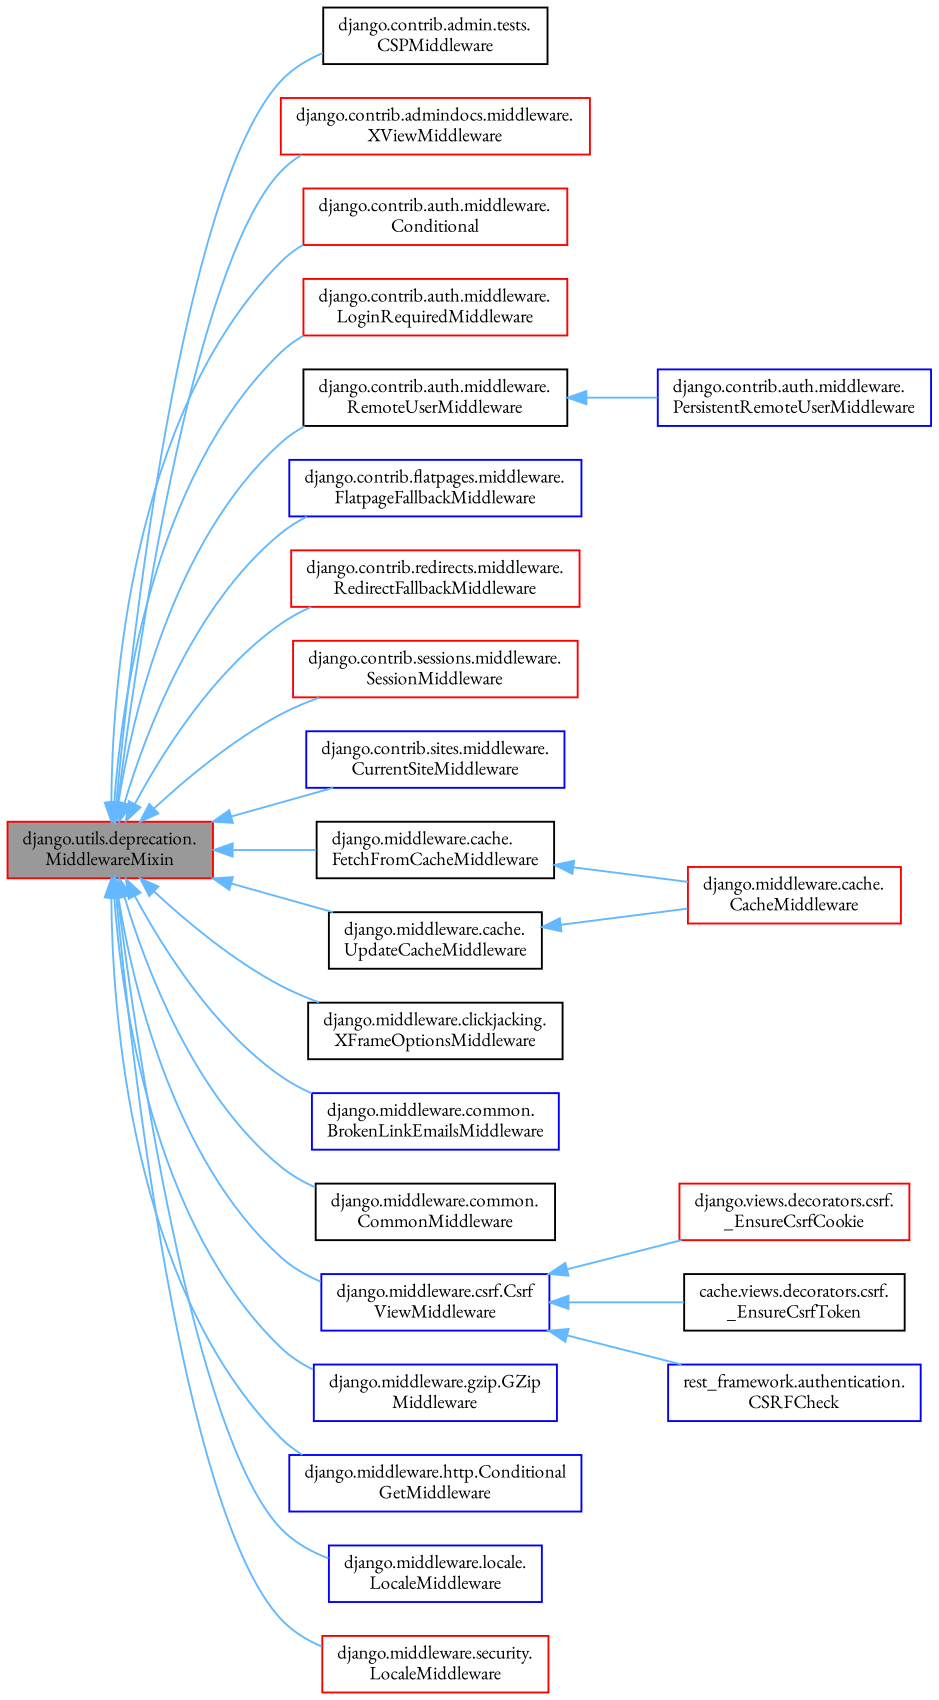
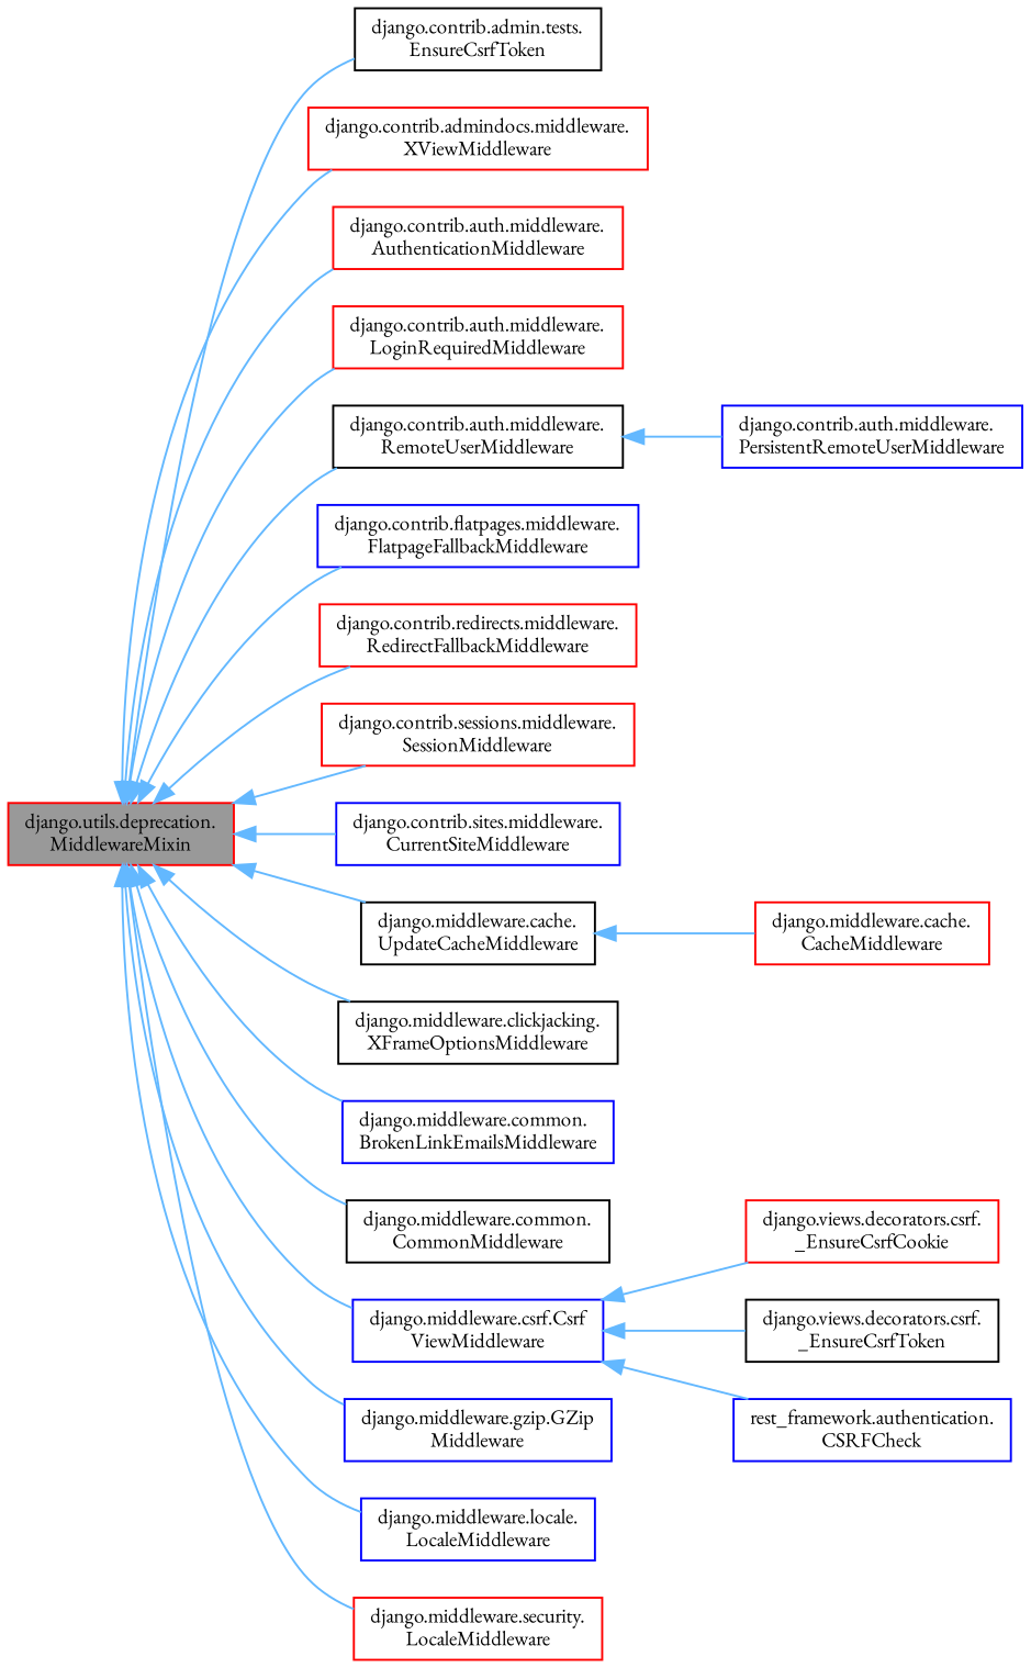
  digraph {
    fontname="EB Garamond"
    rankdir=LR
    node [color=red fillcolor=white fontname="EB Garamond" fontsize=10 shape=box style=filled]
    edge [color=steelblue1 dir=back fontname="EB Garamond" fontsize=10 labelfontname=Helvetica labelfontsize=10 style=solid]
    n1 [fillcolor=grey60 fontcolor=black height=0.2 label="django.utils.deprecation.\lMiddlewareMixin" width=0.4]
-   n2 [color=black height=0.2 label="django.contrib.admin.tests.\lCSPMiddleware" width=0.4]
+   n2 [color=black height=0.2 label="django.contrib.admin.tests.\lEnsureCsrfToken" width=0.4]
    n3 [height=0.2 label="django.contrib.admindocs.middleware.\lXViewMiddleware" width=0.4]
-   n4 [height=0.2 label="django.contrib.auth.middleware.\lConditional" width=0.4]
+   n4 [height=0.2 label="django.contrib.auth.middleware.\lAuthenticationMiddleware" width=0.4]
    n5 [height=0.2 label="django.contrib.auth.middleware.\lLoginRequiredMiddleware" width=0.4]
    n6 [color=black height=0.2 label="django.contrib.auth.middleware.\lRemoteUserMiddleware" width=0.4]
    n7 [color=blue height=0.2 label="django.contrib.flatpages.middleware.\lFlatpageFallbackMiddleware" width=0.4]
    n8 [height=0.2 label="django.contrib.redirects.middleware.\lRedirectFallbackMiddleware" width=0.4]
    n9 [height=0.2 label="django.contrib.sessions.middleware.\lSessionMiddleware" width=0.4]
    n10 [color=blue height=0.2 label="django.contrib.sites.middleware.\lCurrentSiteMiddleware" width=0.4]
-   n11 [color=black height=0.2 label="django.middleware.cache.\lFetchFromCacheMiddleware" width=0.4]
    n12 [color=black height=0.2 label="django.middleware.cache.\lUpdateCacheMiddleware" width=0.4]
    n13 [color=black height=0.2 label="django.middleware.clickjacking.\lXFrameOptionsMiddleware" width=0.4]
    n14 [color=blue height=0.2 label="django.middleware.common.\lBrokenLinkEmailsMiddleware" width=0.4]
    n15 [color=black height=0.2 label="django.middleware.common.\lCommonMiddleware" width=0.4]
    n16 [color=blue height=0.2 label="django.middleware.csrf.Csrf\lViewMiddleware" width=0.4]
    n17 [color=blue height=0.2 label="django.middleware.gzip.GZip\lMiddleware" width=0.4]
-   n18 [color=blue height=0.2 label="django.middleware.http.Conditional\lGetMiddleware" width=0.4]
    n19 [color=blue height=0.2 label="django.middleware.locale.\lLocaleMiddleware" width=0.4]
    n20 [height=0.2 label="django.middleware.security.\lLocaleMiddleware" width=0.4]
    n21 [color=blue height=0.2 label="django.contrib.auth.middleware.\lPersistentRemoteUserMiddleware" width=0.4]
    n22 [height=0.2 label="django.middleware.cache.\lCacheMiddleware" width=0.4]
    n23 [height=0.2 label="django.views.decorators.csrf.\l_EnsureCsrfCookie" width=0.4]
-   n24 [color=black height=0.2 label="cache.views.decorators.csrf.\l_EnsureCsrfToken" width=0.4]
+   n24 [color=black height=0.2 label="django.views.decorators.csrf.\l_EnsureCsrfToken" width=0.4]
    n25 [color=blue height=0.2 label="rest_framework.authentication.\lCSRFCheck" width=0.4]
    n1 -> n2
    n1 -> n3
    n1 -> n4
    n1 -> n5
    n1 -> n6
    n1 -> n7
    n1 -> n8
    n1 -> n9
    n1 -> n10
-   n1 -> n11
    n1 -> n12
    n1 -> n13
    n1 -> n14
    n1 -> n15
    n1 -> n16
    n1 -> n17
-   n1 -> n18
    n1 -> n19
    n1 -> n20
    n6 -> n21
-   n11 -> n22
    n12 -> n22
    n16 -> n23
    n16 -> n24
    n16 -> n25
  }
